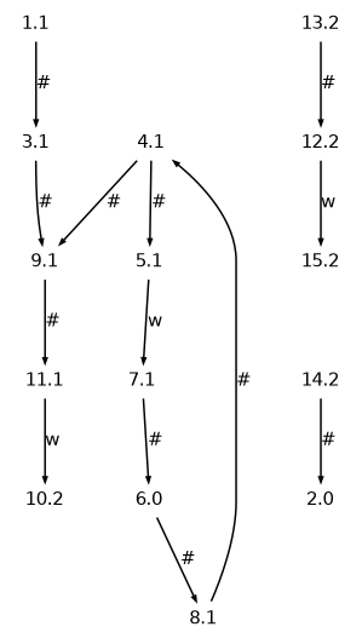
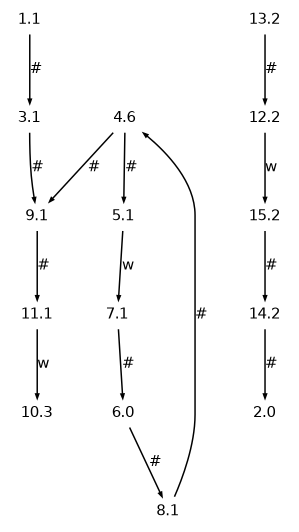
  digraph {
    rankdir=TB
    node [fontname=Helvetica fontsize=10 shape=plaintext]
    edge [arrowsize=0.3 fontname=Helvetica fontsize=10]
    1.1 [height=.2 width=.3]
    3.1 [height=.2 width=.3]
    9.1 [height=.2 width=.3]
-   4.1 [height=.2 width=.3]
+   4.1 [height=.2 width=.3 label=4.6]
    5.1 [height=.2 width=.3]
    7.1 [height=.2 width=.3]
    11.1 [height=.2 width=.3]
    n8 [height=.2 label=6.0 width=.3]
-   10.2 [height=.2 width=.3]
+   10.2 [height=.2 width=.3 label=10.3]
    8.1 [height=.2 width=.3]
    13.2 [height=.2 width=.3]
    12.2 [height=.2 width=.3]
    15.2 [height=.2 width=.3]
    14.2 [height=.2 width=.3]
    n15 [height=.2 label=2.0 width=.3]
    1.1 -> 3.1 [label="#"]
    3.1 -> 9.1 [label="#"]
    9.1 -> 11.1 [label="#"]
    4.1 -> 9.1 [label="#"]
    4.1 -> 5.1 [label="#"]
    5.1 -> 7.1 [label=w]
    7.1 -> n8 [label="#"]
    11.1 -> 10.2 [label=w]
    n8 -> 8.1 [label="#"]
    8.1 -> 4.1 [label="#"]
    13.2 -> 12.2 [label="#"]
    12.2 -> 15.2 [label=w]
+   15.2 -> 14.2 [label="#"]
    14.2 -> n15 [label="#"]
  }
